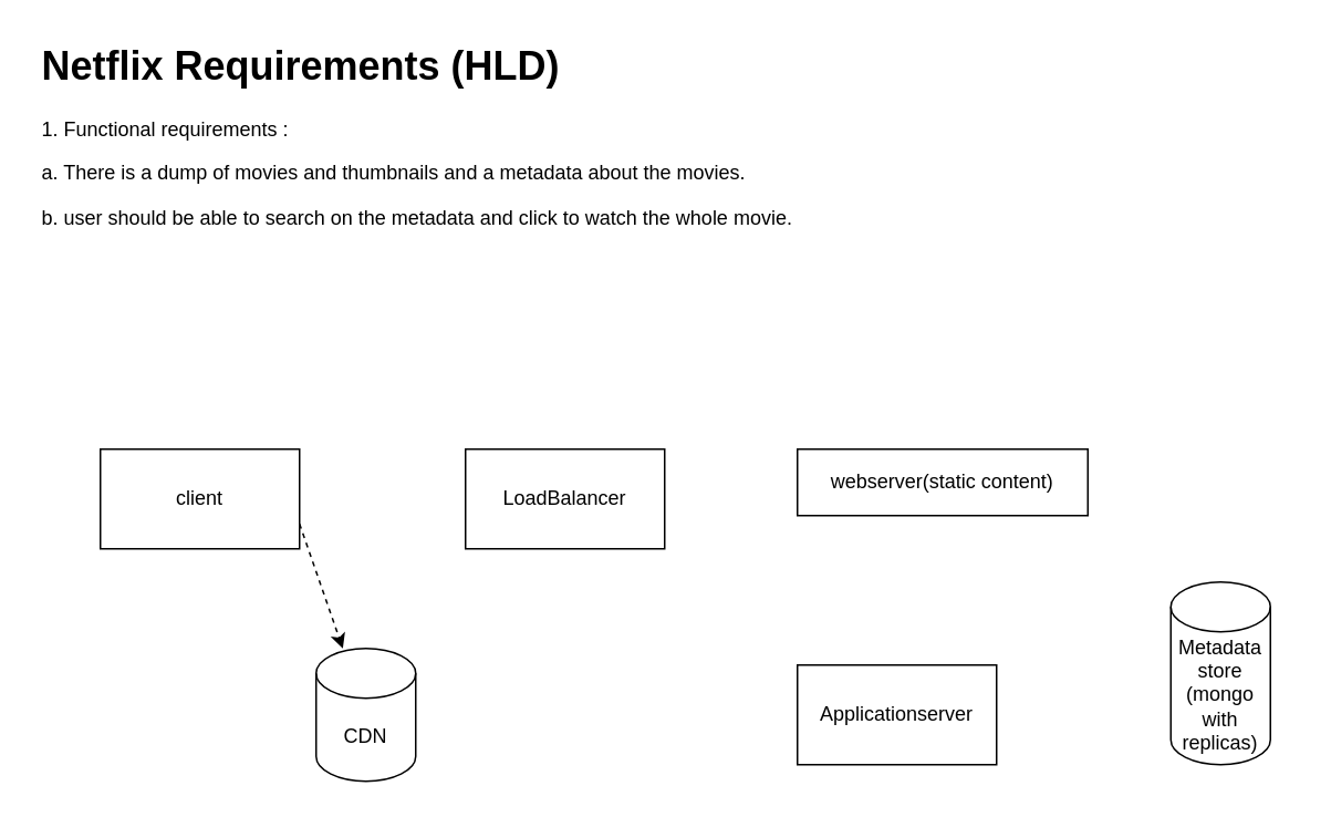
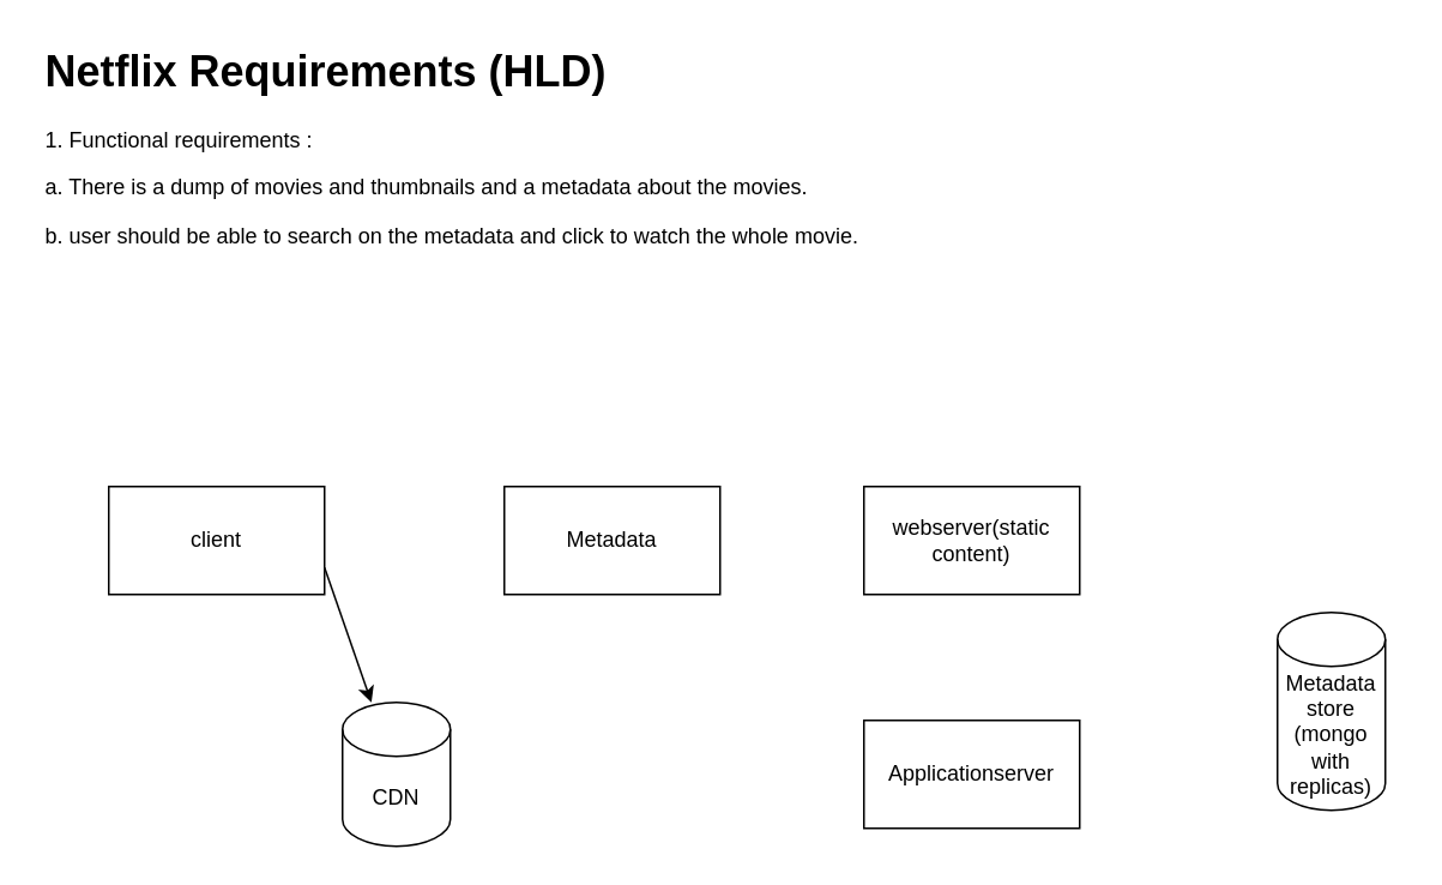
  <mxCell id="0" />
  <mxCell id="1" parent="0" />
  <mxCell id="2" value="&lt;h1&gt;Netflix Requirements (HLD)&lt;/h1&gt;&lt;p&gt;1. Functional requirements :&lt;/p&gt;&lt;p&gt;a. There is a dump of movies and thumbnails and a metadata about the movies.&lt;/p&gt;&lt;p&gt;b. user should be able to search on the metadata and click to watch the whole movie.&lt;/p&gt;" style="text;html=1;strokeColor=none;fillColor=none;spacing=5;spacingTop=-20;whiteSpace=wrap;overflow=hidden;rounded=0;" vertex="1" parent="1"><mxGeometry x="20" y="20" width="760" height="120" as="geometry" /></mxCell>
  <mxCell id="3" value="client" style="rounded=0;whiteSpace=wrap;html=1;" vertex="1" parent="1"><mxGeometry x="60" y="270" width="120" height="60" as="geometry" /></mxCell>
- <mxCell id="4" value="LoadBalancer" style="rounded=0;whiteSpace=wrap;html=1;" vertex="1" parent="1"><mxGeometry x="280" y="270" width="120" height="60" as="geometry" /></mxCell>
- <mxCell id="5" value="webserver(static content)" style="rounded=0;whiteSpace=wrap;html=1;" vertex="1" parent="1"><mxGeometry x="480" y="270" width="175" height="40" as="geometry" /></mxCell>
+ <mxCell id="4" value="Metadata" style="rounded=0;whiteSpace=wrap;html=1;" vertex="1" parent="1"><mxGeometry x="280" y="270" width="120" height="60" as="geometry" /></mxCell>
+ <mxCell id="5" value="webserver(static content)" style="rounded=0;whiteSpace=wrap;html=1;" vertex="1" parent="1"><mxGeometry x="480" y="270" width="120" height="60" as="geometry" /></mxCell>
  <mxCell id="6" value="Applicationserver" style="rounded=0;whiteSpace=wrap;html=1;" vertex="1" parent="1"><mxGeometry x="480" y="400" width="120" height="60" as="geometry" /></mxCell>
- <mxCell id="7" value="Metadata store (mongo with replicas)" style="shape=cylinder3;whiteSpace=wrap;html=1;boundedLbl=1;backgroundOutline=1;size=15;" vertex="1" parent="1"><mxGeometry x="705" y="350" width="60" height="110" as="geometry" /></mxCell>
+ <mxCell id="7" value="Metadata store (mongo with replicas)" style="shape=cylinder3;whiteSpace=wrap;html=1;boundedLbl=1;backgroundOutline=1;size=15;" vertex="1" parent="1"><mxGeometry x="710" y="340" width="60" height="110" as="geometry" /></mxCell>
  <mxCell id="8" value="CDN" style="shape=cylinder3;whiteSpace=wrap;html=1;boundedLbl=1;backgroundOutline=1;size=15;" vertex="1" parent="1"><mxGeometry x="190" y="390" width="60" height="80" as="geometry" /></mxCell>
- <mxCell id="9" value="" style="endArrow=classic;html=1;exitX=1;exitY=0.75;exitDx=0;exitDy=0;dashed=1;" edge="1" parent="1" source="3" target="8"><mxGeometry width="50" height="50" relative="1" as="geometry"><mxPoint x="380" y="300" as="sourcePoint" /><mxPoint x="430" y="250" as="targetPoint" /></mxGeometry></mxCell>
+ <mxCell id="9" value="" style="endArrow=classic;html=1;exitX=1;exitY=0.75;exitDx=0;exitDy=0;" edge="1" parent="1" source="3" target="8"><mxGeometry width="50" height="50" relative="1" as="geometry"><mxPoint x="380" y="300" as="sourcePoint" /><mxPoint x="430" y="250" as="targetPoint" /></mxGeometry></mxCell>
